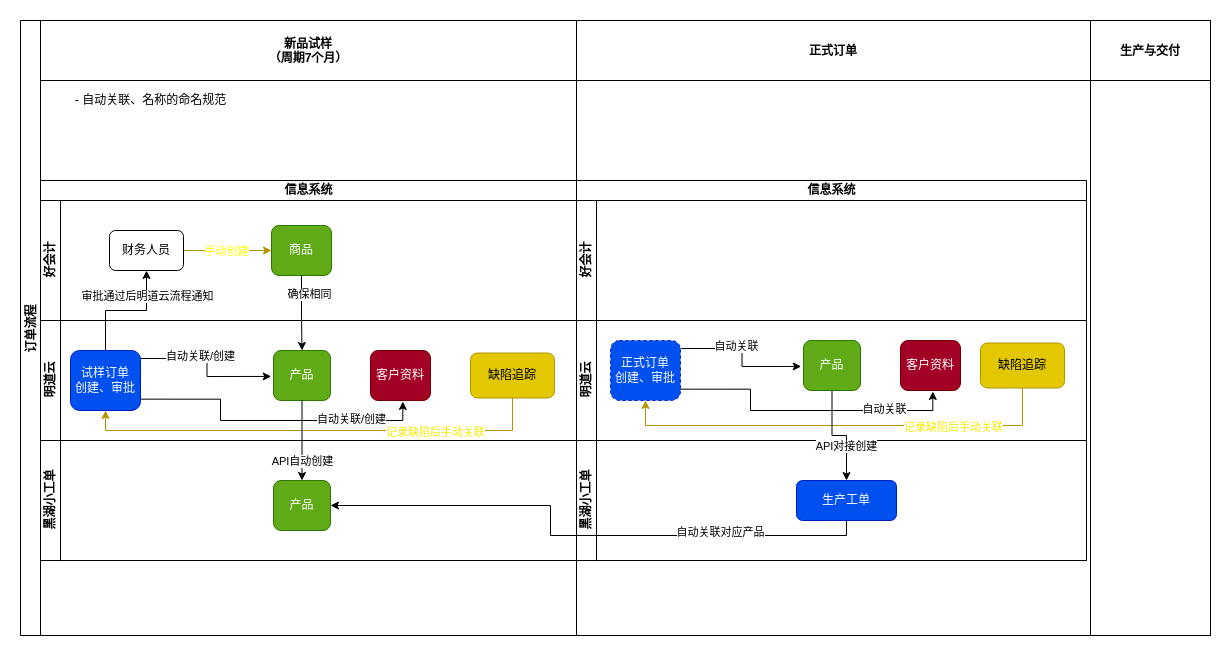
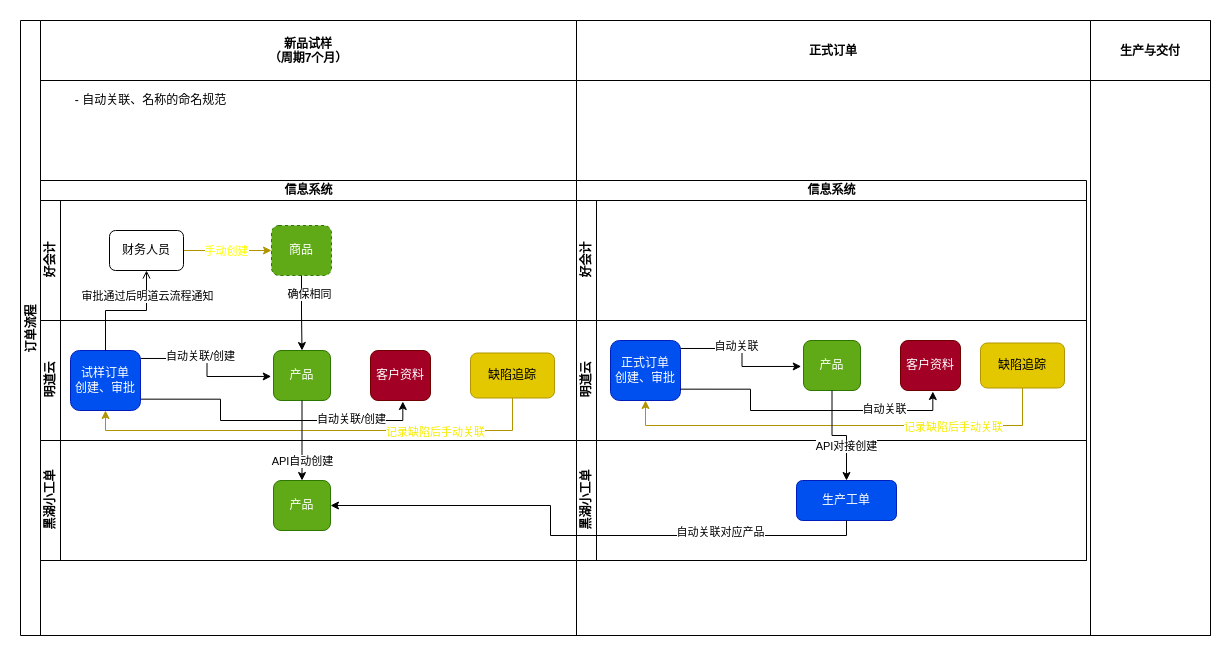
  <mxCell id="0" />
  <mxCell id="1" parent="0" />
  <mxCell id="2" value="订单流程" style="swimlane;childLayout=stackLayout;resizeParent=1;resizeParentMax=0;startSize=20;horizontal=0;horizontalStack=1;" vertex="1" parent="1"><mxGeometry x="20" y="20" width="1190" height="615" as="geometry"><mxRectangle x="220" y="40" width="40" height="60" as="alternateBounds" /></mxGeometry></mxCell>
  <mxCell id="3" value="新品试样&#10;（周期7个月）" style="swimlane;startSize=60;align=center;" vertex="1" parent="2"><mxGeometry x="20" width="536" height="615" as="geometry"><mxRectangle x="20" width="40" height="480" as="alternateBounds" /></mxGeometry></mxCell>
  <mxCell id="4" value="信息系统" style="swimlane;childLayout=stackLayout;resizeParent=1;resizeParentMax=0;horizontal=1;startSize=20;horizontalStack=0;html=1;" vertex="1" parent="3"><mxGeometry y="160" width="536" height="380" as="geometry" /></mxCell>
  <mxCell id="5" value="好会计" style="swimlane;startSize=20;horizontal=0;html=1;" vertex="1" parent="4"><mxGeometry y="20" width="536" height="120" as="geometry"><mxRectangle y="20" width="536" height="30" as="alternateBounds" /></mxGeometry></mxCell>
  <mxCell id="6" style="edgeStyle=orthogonalEdgeStyle;rounded=0;orthogonalLoop=1;jettySize=auto;html=1;entryX=0;entryY=0.5;entryDx=0;entryDy=0;fillColor=#e3c800;strokeColor=#B09500;" edge="1" parent="5" source="8" target="9"><mxGeometry relative="1" as="geometry" /></mxCell>
  <mxCell id="7" value="手动创建" style="edgeLabel;html=1;align=center;verticalAlign=middle;resizable=0;points=[];fontColor=#FFFF00;" vertex="1" connectable="0" parent="6"><mxGeometry x="-0.056" relative="1" as="geometry"><mxPoint as="offset" /></mxGeometry></mxCell>
  <mxCell id="8" value="财务人员" style="whiteSpace=wrap;html=1;rounded=1;" vertex="1" parent="5"><mxGeometry x="69" y="30" width="74" height="40" as="geometry" /></mxCell>
- <mxCell id="9" value="商品" style="rounded=1;whiteSpace=wrap;html=1;fillColor=#60a917;fontColor=#ffffff;strokeColor=#2D7600;" vertex="1" parent="5"><mxGeometry x="231" y="25" width="60" height="50" as="geometry" /></mxCell>
+ <mxCell id="9" value="商品" style="rounded=1;whiteSpace=wrap;html=1;fillColor=#60a917;fontColor=#ffffff;strokeColor=#2D7600;dashed=1;" vertex="1" parent="5"><mxGeometry x="231" y="25" width="60" height="50" as="geometry" /></mxCell>
  <mxCell id="10" value="明道云" style="swimlane;startSize=20;horizontal=0;html=1;" vertex="1" parent="4"><mxGeometry y="140" width="536" height="120" as="geometry" /></mxCell>
  <mxCell id="11" style="edgeStyle=orthogonalEdgeStyle;rounded=0;orthogonalLoop=1;jettySize=auto;html=1;entryX=-0.04;entryY=0.519;entryDx=0;entryDy=0;entryPerimeter=0;exitX=1.002;exitY=0.133;exitDx=0;exitDy=0;exitPerimeter=0;" edge="1" parent="10" source="15" target="16"><mxGeometry relative="1" as="geometry" /></mxCell>
  <mxCell id="12" value="自动关联/创建" style="edgeLabel;html=1;align=center;verticalAlign=middle;resizable=0;points=[];" vertex="1" connectable="0" parent="11"><mxGeometry x="-0.203" y="2" relative="1" as="geometry"><mxPoint as="offset" /></mxGeometry></mxCell>
  <mxCell id="13" style="edgeStyle=orthogonalEdgeStyle;rounded=0;orthogonalLoop=1;jettySize=auto;html=1;entryX=0.539;entryY=1.02;entryDx=0;entryDy=0;entryPerimeter=0;exitX=0.995;exitY=0.811;exitDx=0;exitDy=0;exitPerimeter=0;" edge="1" parent="10" source="15" target="17"><mxGeometry relative="1" as="geometry"><Array as="points"><mxPoint x="180" y="79" /><mxPoint x="180" y="100" /><mxPoint x="362" y="100" /></Array></mxGeometry></mxCell>
  <mxCell id="14" value="自动关联/创建" style="edgeLabel;html=1;align=center;verticalAlign=middle;resizable=0;points=[];" vertex="1" connectable="0" parent="13"><mxGeometry x="0.534" y="2" relative="1" as="geometry"><mxPoint as="offset" /></mxGeometry></mxCell>
  <mxCell id="15" value="试样订单&lt;br&gt;创建、审批" style="rounded=1;whiteSpace=wrap;html=1;fillColor=#0050ef;fontColor=#ffffff;strokeColor=#001DBC;" vertex="1" parent="10"><mxGeometry x="30" y="30" width="70" height="60" as="geometry" /></mxCell>
  <mxCell id="16" value="产品" style="rounded=1;whiteSpace=wrap;html=1;fillColor=#60a917;fontColor=#ffffff;strokeColor=#2D7600;" vertex="1" parent="10"><mxGeometry x="233" y="30" width="57" height="50" as="geometry" /></mxCell>
  <mxCell id="17" value="客户资料" style="rounded=1;whiteSpace=wrap;html=1;fillColor=#a20025;fontColor=#ffffff;strokeColor=#6F0000;" vertex="1" parent="10"><mxGeometry x="330" y="30" width="60" height="50" as="geometry" /></mxCell>
  <mxCell id="18" style="edgeStyle=orthogonalEdgeStyle;rounded=0;orthogonalLoop=1;jettySize=auto;html=1;entryX=0.5;entryY=1;entryDx=0;entryDy=0;exitX=0.5;exitY=1;exitDx=0;exitDy=0;fillColor=#e3c800;strokeColor=#B09500;" edge="1" parent="10" source="20" target="15"><mxGeometry relative="1" as="geometry" /></mxCell>
  <mxCell id="19" value="记录缺陷后手动关联" style="edgeLabel;html=1;align=center;verticalAlign=middle;resizable=0;points=[];fontColor=#f5ec00;" vertex="1" connectable="0" parent="18"><mxGeometry x="-0.703" y="1" relative="1" as="geometry"><mxPoint x="-42" as="offset" /></mxGeometry></mxCell>
  <mxCell id="20" value="缺陷追踪" style="rounded=1;whiteSpace=wrap;html=1;fillColor=#e3c800;fontColor=#000000;strokeColor=#B09500;" vertex="1" parent="10"><mxGeometry x="430" y="32.5" width="84" height="45" as="geometry" /></mxCell>
  <mxCell id="21" value="黑湖小工单" style="swimlane;startSize=20;horizontal=0;html=1;" vertex="1" parent="4"><mxGeometry y="260" width="536" height="120" as="geometry" /></mxCell>
  <mxCell id="22" value="产品" style="rounded=1;whiteSpace=wrap;html=1;fillColor=#60a917;fontColor=#ffffff;strokeColor=#2D7600;" vertex="1" parent="21"><mxGeometry x="233" y="40" width="57" height="50" as="geometry" /></mxCell>
- <mxCell id="23" style="edgeStyle=orthogonalEdgeStyle;rounded=0;orthogonalLoop=1;jettySize=auto;html=1;entryX=0.5;entryY=1;entryDx=0;entryDy=0;" edge="1" parent="4" source="15" target="8"><mxGeometry relative="1" as="geometry" /></mxCell>
+ <mxCell id="23" style="edgeStyle=orthogonalEdgeStyle;rounded=0;orthogonalLoop=1;jettySize=auto;html=1;entryX=0.5;entryY=1;entryDx=0;entryDy=0;endArrow=open;" edge="1" parent="4" source="15" target="8"><mxGeometry relative="1" as="geometry" /></mxCell>
  <mxCell id="24" value="审批通过后明道云流程通知" style="edgeLabel;html=1;align=center;verticalAlign=middle;resizable=0;points=[];" vertex="1" connectable="0" parent="23"><mxGeometry x="0.102" y="2" relative="1" as="geometry"><mxPoint x="14" y="-13" as="offset" /></mxGeometry></mxCell>
  <mxCell id="25" value="确保相同" style="edgeStyle=orthogonalEdgeStyle;rounded=0;orthogonalLoop=1;jettySize=auto;html=1;entryX=0.5;entryY=0;entryDx=0;entryDy=0;" edge="1" parent="4" source="9" target="16"><mxGeometry x="-0.492" y="8" relative="1" as="geometry"><mxPoint as="offset" /></mxGeometry></mxCell>
  <mxCell id="26" style="edgeStyle=orthogonalEdgeStyle;rounded=0;orthogonalLoop=1;jettySize=auto;html=1;entryX=0.5;entryY=0;entryDx=0;entryDy=0;" edge="1" parent="4" source="16" target="22"><mxGeometry relative="1" as="geometry"><mxPoint x="261.5" y="320" as="targetPoint" /></mxGeometry></mxCell>
  <mxCell id="27" value="API自动创建" style="edgeLabel;html=1;align=center;verticalAlign=middle;resizable=0;points=[];" vertex="1" connectable="0" parent="26"><mxGeometry x="0.085" y="1" relative="1" as="geometry"><mxPoint x="-1" y="17" as="offset" /></mxGeometry></mxCell>
  <mxCell id="28" value="- 自动关联、名称的命名规范" style="text;html=1;align=center;verticalAlign=middle;resizable=0;points=[];autosize=1;strokeColor=none;fillColor=none;" vertex="1" parent="3"><mxGeometry y="65" width="220" height="30" as="geometry" /></mxCell>
  <mxCell id="29" value="正式订单" style="swimlane;startSize=60;" vertex="1" parent="2"><mxGeometry x="556" width="514" height="615" as="geometry" /></mxCell>
  <mxCell id="30" value="信息系统" style="swimlane;childLayout=stackLayout;resizeParent=1;resizeParentMax=0;horizontal=1;startSize=20;horizontalStack=0;html=1;" vertex="1" parent="29"><mxGeometry y="160" width="510" height="380" as="geometry" /></mxCell>
  <mxCell id="31" value="好会计" style="swimlane;startSize=20;horizontal=0;html=1;" vertex="1" parent="30"><mxGeometry y="20" width="510" height="120" as="geometry" /></mxCell>
  <mxCell id="32" value="明道云" style="swimlane;startSize=20;horizontal=0;html=1;" vertex="1" parent="30"><mxGeometry y="140" width="510" height="120" as="geometry" /></mxCell>
- <mxCell id="33" value="正式订单&lt;br&gt;创建、审批" style="rounded=1;whiteSpace=wrap;html=1;fillColor=#0050ef;fontColor=#ffffff;strokeColor=#001DBC;dashed=1;" vertex="1" parent="32"><mxGeometry x="34" y="20" width="70" height="60" as="geometry" /></mxCell>
+ <mxCell id="33" value="正式订单&lt;br&gt;创建、审批" style="rounded=1;whiteSpace=wrap;html=1;fillColor=#0050ef;fontColor=#ffffff;strokeColor=#001DBC;" vertex="1" parent="32"><mxGeometry x="34" y="20" width="70" height="60" as="geometry" /></mxCell>
  <mxCell id="34" value="产品" style="rounded=1;whiteSpace=wrap;html=1;fillColor=#60a917;fontColor=#ffffff;strokeColor=#2D7600;" vertex="1" parent="32"><mxGeometry x="227" y="20" width="57" height="50" as="geometry" /></mxCell>
  <mxCell id="35" style="edgeStyle=orthogonalEdgeStyle;rounded=0;orthogonalLoop=1;jettySize=auto;html=1;entryX=-0.04;entryY=0.519;entryDx=0;entryDy=0;entryPerimeter=0;exitX=1.002;exitY=0.133;exitDx=0;exitDy=0;exitPerimeter=0;" edge="1" parent="32" source="33" target="34"><mxGeometry relative="1" as="geometry" /></mxCell>
  <mxCell id="36" value="自动关联" style="edgeLabel;html=1;align=center;verticalAlign=middle;resizable=0;points=[];" vertex="1" connectable="0" parent="35"><mxGeometry x="-0.203" y="2" relative="1" as="geometry"><mxPoint as="offset" /></mxGeometry></mxCell>
  <mxCell id="37" value="客户资料" style="rounded=1;whiteSpace=wrap;html=1;fillColor=#a20025;fontColor=#ffffff;strokeColor=#6F0000;" vertex="1" parent="32"><mxGeometry x="324" y="20" width="60" height="50" as="geometry" /></mxCell>
  <mxCell id="38" style="edgeStyle=orthogonalEdgeStyle;rounded=0;orthogonalLoop=1;jettySize=auto;html=1;entryX=0.539;entryY=1.02;entryDx=0;entryDy=0;entryPerimeter=0;exitX=0.995;exitY=0.811;exitDx=0;exitDy=0;exitPerimeter=0;" edge="1" parent="32" source="33" target="37"><mxGeometry relative="1" as="geometry"><Array as="points"><mxPoint x="174" y="69" /><mxPoint x="174" y="90" /><mxPoint x="356" y="90" /></Array></mxGeometry></mxCell>
  <mxCell id="39" value="自动关联" style="edgeLabel;html=1;align=center;verticalAlign=middle;resizable=0;points=[];" vertex="1" connectable="0" parent="38"><mxGeometry x="0.534" y="2" relative="1" as="geometry"><mxPoint as="offset" /></mxGeometry></mxCell>
  <mxCell id="40" style="edgeStyle=orthogonalEdgeStyle;rounded=0;orthogonalLoop=1;jettySize=auto;html=1;entryX=0.5;entryY=1;entryDx=0;entryDy=0;exitX=0.5;exitY=1;exitDx=0;exitDy=0;fillColor=#e3c800;strokeColor=#B09500;" edge="1" parent="32" source="42" target="33"><mxGeometry relative="1" as="geometry"><Array as="points"><mxPoint x="446" y="105" /><mxPoint x="69" y="105" /></Array></mxGeometry></mxCell>
  <mxCell id="41" value="记录缺陷后手动关联" style="edgeLabel;html=1;align=center;verticalAlign=middle;resizable=0;points=[];fontColor=#f5ec00;" vertex="1" connectable="0" parent="40"><mxGeometry x="-0.703" y="1" relative="1" as="geometry"><mxPoint x="-42" as="offset" /></mxGeometry></mxCell>
  <mxCell id="42" value="缺陷追踪" style="rounded=1;whiteSpace=wrap;html=1;fillColor=#e3c800;fontColor=#000000;strokeColor=#B09500;" vertex="1" parent="32"><mxGeometry x="404" y="22.5" width="84" height="45" as="geometry" /></mxCell>
  <mxCell id="43" value="黑湖小工单" style="swimlane;startSize=20;horizontal=0;html=1;" vertex="1" parent="30"><mxGeometry y="260" width="510" height="120" as="geometry" /></mxCell>
  <mxCell id="44" value="生产工单" style="rounded=1;whiteSpace=wrap;html=1;fillColor=#0050ef;fontColor=#ffffff;strokeColor=#001DBC;" vertex="1" parent="43"><mxGeometry x="220" y="40" width="100" height="40" as="geometry" /></mxCell>
  <mxCell id="45" style="edgeStyle=orthogonalEdgeStyle;rounded=0;orthogonalLoop=1;jettySize=auto;html=1;entryX=0.5;entryY=0;entryDx=0;entryDy=0;" edge="1" parent="30" source="34" target="44"><mxGeometry relative="1" as="geometry" /></mxCell>
  <mxCell id="46" value="API对接创建" style="edgeLabel;html=1;align=center;verticalAlign=middle;resizable=0;points=[];" vertex="1" connectable="0" parent="45"><mxGeometry x="0.337" y="-1" relative="1" as="geometry"><mxPoint as="offset" /></mxGeometry></mxCell>
  <mxCell id="47" value="生产与交付" style="swimlane;startSize=60;" vertex="1" parent="2"><mxGeometry x="1070" width="120" height="615" as="geometry" /></mxCell>
  <mxCell id="48" style="edgeStyle=orthogonalEdgeStyle;rounded=0;orthogonalLoop=1;jettySize=auto;html=1;entryX=1;entryY=0.5;entryDx=0;entryDy=0;" edge="1" parent="2" source="44" target="22"><mxGeometry relative="1" as="geometry"><Array as="points"><mxPoint x="530" y="515" /><mxPoint x="530" y="485" /></Array></mxGeometry></mxCell>
  <mxCell id="49" value="自动关联对应产品" style="edgeLabel;html=1;align=center;verticalAlign=middle;resizable=0;points=[];" vertex="1" connectable="0" parent="48"><mxGeometry x="-0.495" y="-4" relative="1" as="geometry"><mxPoint as="offset" /></mxGeometry></mxCell>
